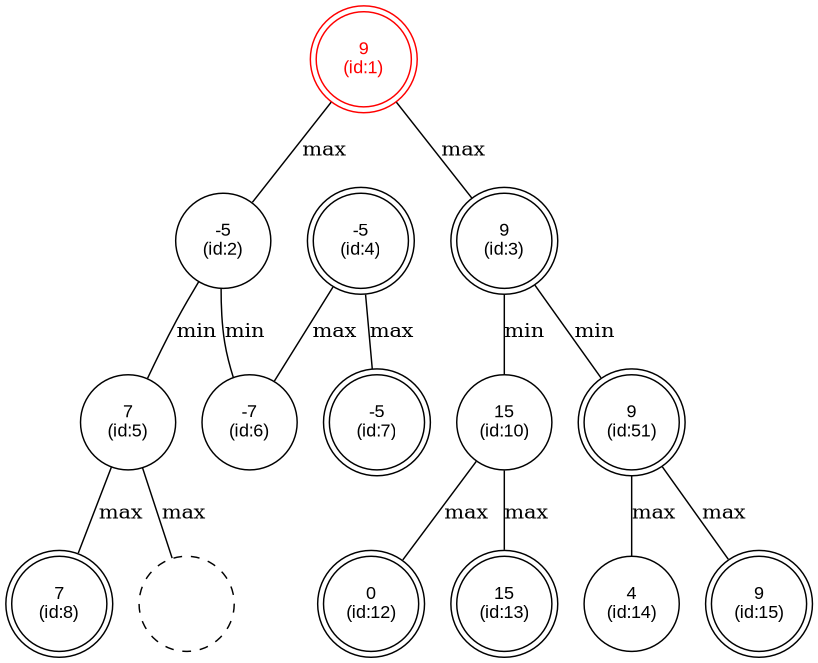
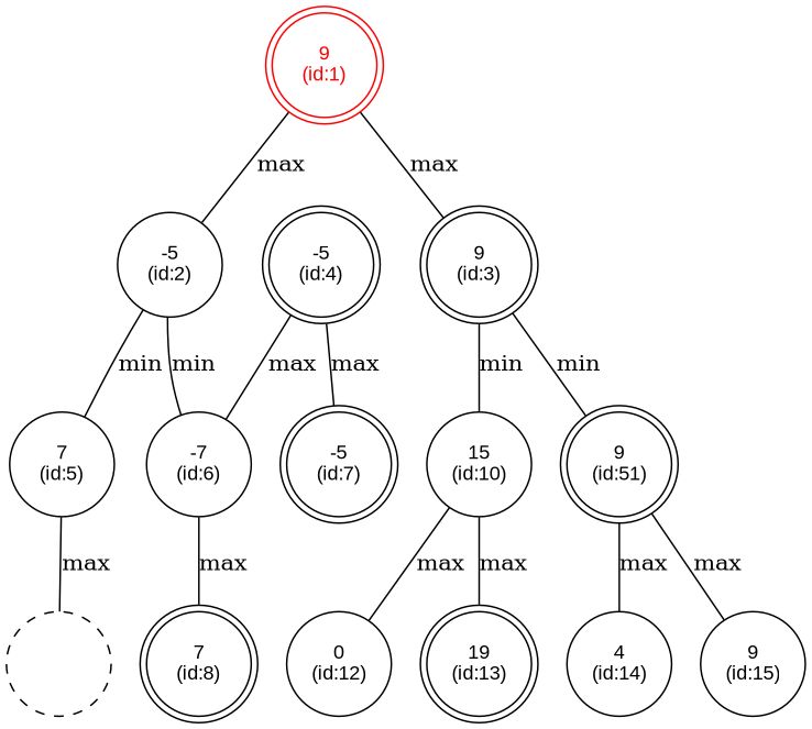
  graph {
    rankdir=TB
    node [color=black fontcolor=black fontname=Arial fontsize=12 shape=doublecircle]
    edge [color=black]
    n1 [color=red fontcolor=red label="9\n(id:1)" width=0.9]
    n2 [label="-5\n(id:2)" shape=circle width=0.9]
    n3 [label="9\n(id:3)" width=0.9]
    n4 [label="7\n(id:5)" shape=circle width=0.9]
    n5 [label="-7\n(id:6)" shape=circle width=0.9]
    n6 [label="15\n(id:10)" shape=circle width=0.9]
    n7 [label="9\n(id:51)" width=0.9]
    n8 [label="-5\n(id:4)" width=0.9]
    n9 [label="-5\n(id:7)" width=0.9]
    n10 [label="7\n(id:8)" width=0.9]
    n11 [fillcolor=red fontcolor=white label="6\n(id:9)" shape=circle style=dashed width=0.9]
-   n12 [label="0\n(id:12)" width=0.9]
-   n13 [label="15\n(id:13)" width=0.9]
+   n12 [label="0\n(id:12)" shape=circle width=0.9]
+   n13 [label="19\n(id:13)" width=0.9]
    n14 [label="4\n(id:14)" shape=circle width=0.9]
-   n15 [label="9\n(id:15)" width=0.9]
+   n15 [label="9\n(id:15)" shape=circle width=0.9]
    n1 -- n2 [label=max]
    n1 -- n3 [label=max]
    n2 -- n4 [label=min]
    n2 -- n5 [label=min]
    n3 -- n6 [label=min]
    n3 -- n7 [label=min]
-   n4 -- n10 [label=max]
+   n5 -- n10 [label=max]
    n4 -- n11 [label=max]
    n6 -- n12 [label=max]
    n6 -- n13 [label=max]
    n7 -- n14 [label=max]
    n7 -- n15 [label=max]
    n8 -- n5 [label=max]
    n8 -- n9 [label=max]
  }
